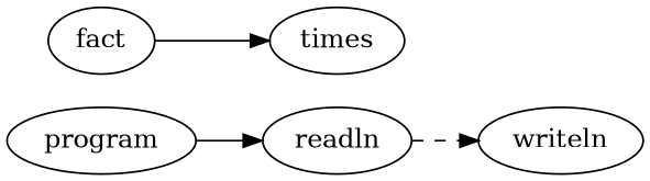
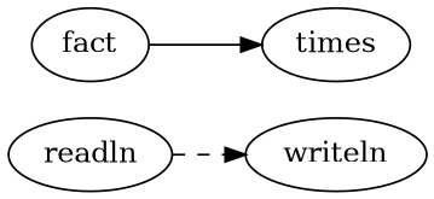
  digraph {
    rankdir=LR
-   program
    readln
    fact
    times
    writeln
-   program -> readln
    readln -> writeln [style=dashed]
    fact -> times
  }
